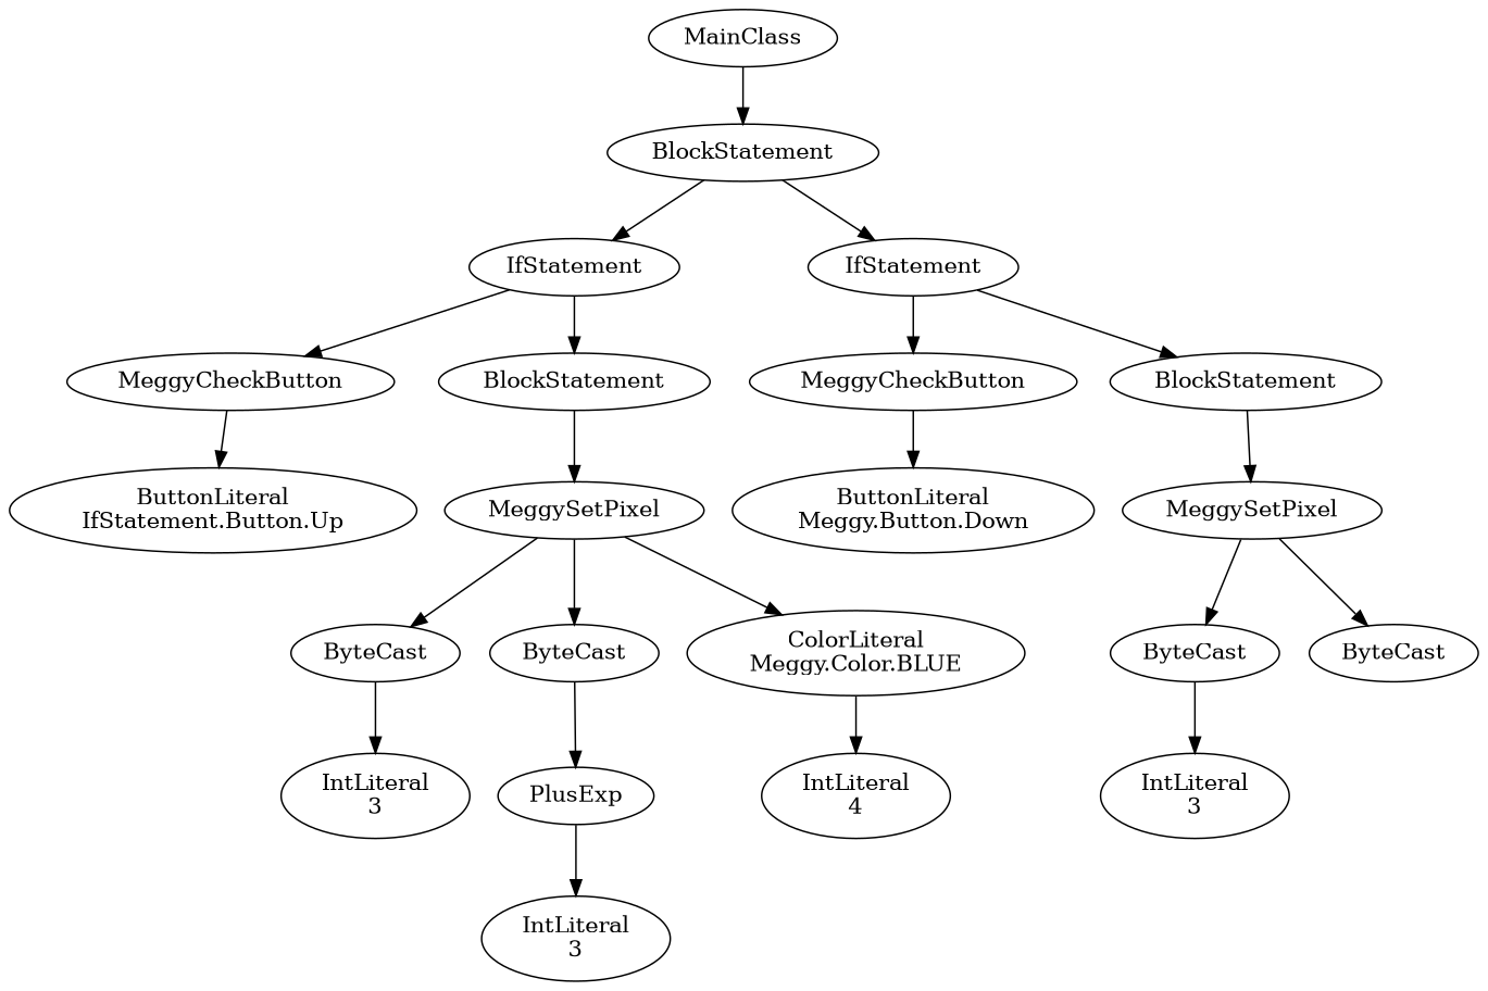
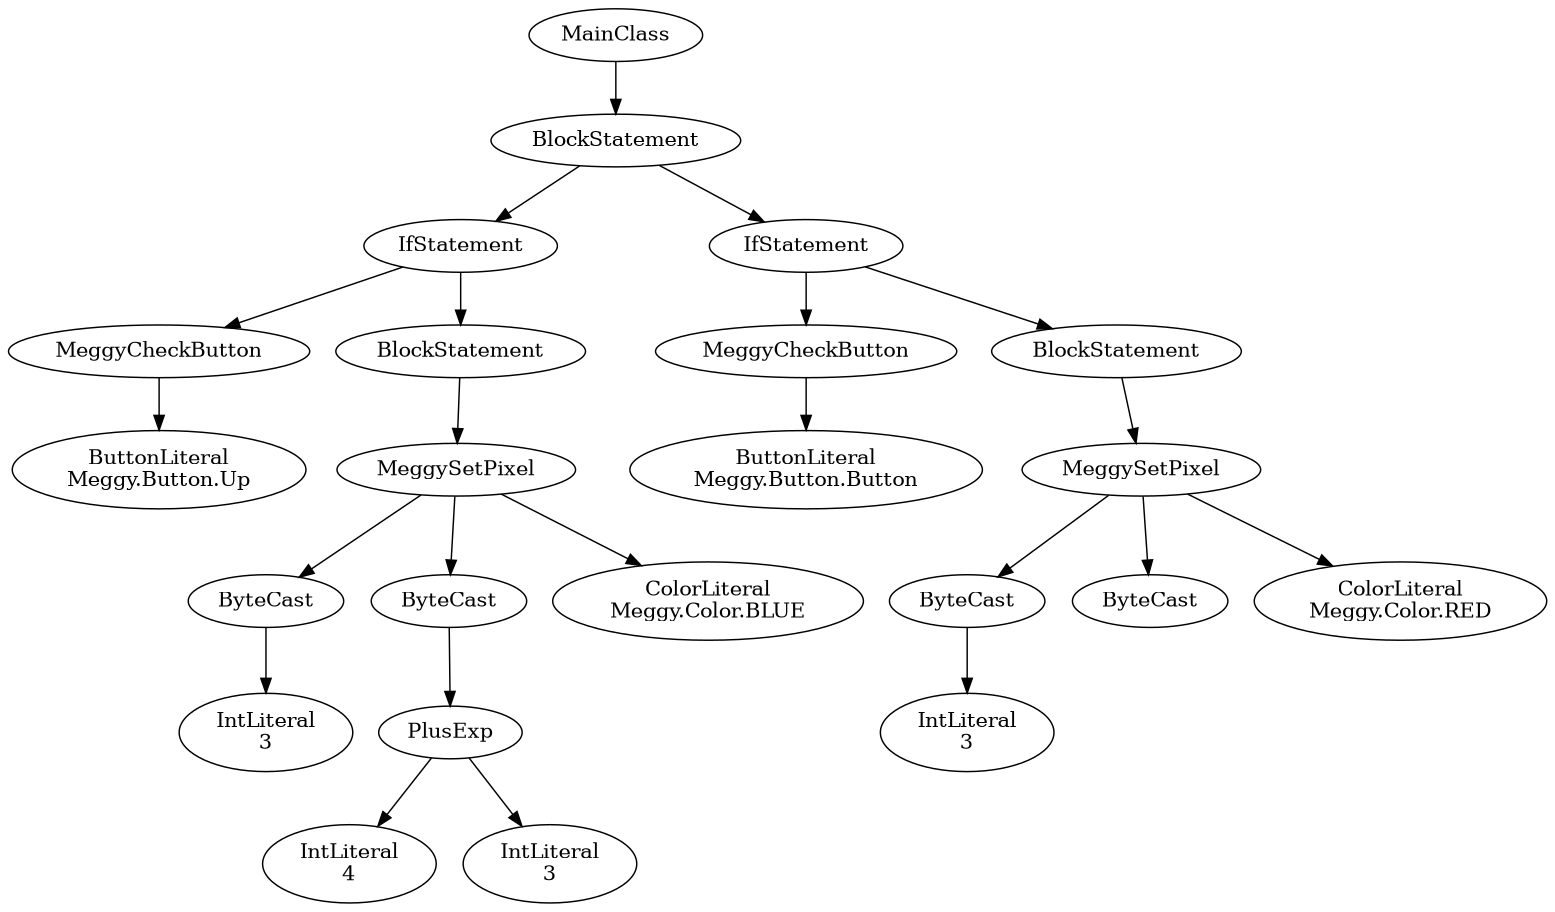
  digraph {
    n1 [label=MainClass]
    n2 [label=BlockStatement]
    n3 [label=IfStatement]
    n4 [label=IfStatement]
    n5 [label=MeggyCheckButton]
    n6 [label=BlockStatement]
    n7 [label=MeggyCheckButton]
    n8 [label=BlockStatement]
-   n9 [label="ButtonLiteral\nIfStatement.Button.Up"]
+   n9 [label="ButtonLiteral\nMeggy.Button.Up"]
    n10 [label=MeggySetPixel]
    n11 [label=ByteCast]
    n12 [label=ByteCast]
    n13 [label="ColorLiteral\nMeggy.Color.BLUE"]
    n14 [label="IntLiteral\n3"]
    n15 [label=PlusExp]
    n16 [label="IntLiteral\n4"]
    n17 [label="IntLiteral\n3"]
-   n18 [label="ButtonLiteral\nMeggy.Button.Down"]
+   n18 [label="ButtonLiteral\nMeggy.Button.Button"]
    n19 [label=MeggySetPixel]
    n20 [label=ByteCast]
    n21 [label=ByteCast]
+   n22 [label="ColorLiteral\nMeggy.Color.RED"]
    n23 [label="IntLiteral\n3"]
    n1 -> n2
    n2 -> n3
    n2 -> n4
    n3 -> n5
    n3 -> n6
    n4 -> n7
    n4 -> n8
    n5 -> n9
    n6 -> n10
    n7 -> n18
    n8 -> n19
    n10 -> n11
    n10 -> n12
    n10 -> n13
    n11 -> n14
    n12 -> n15
-   n13 -> n16
+   n15 -> n16
    n15 -> n17
    n19 -> n20
    n19 -> n21
+   n19 -> n22
    n20 -> n23
  }
